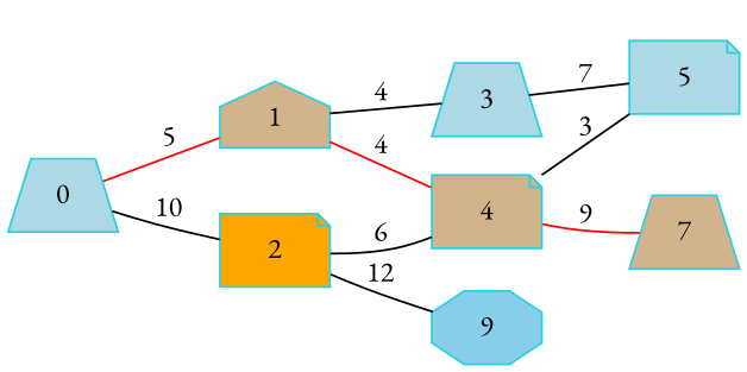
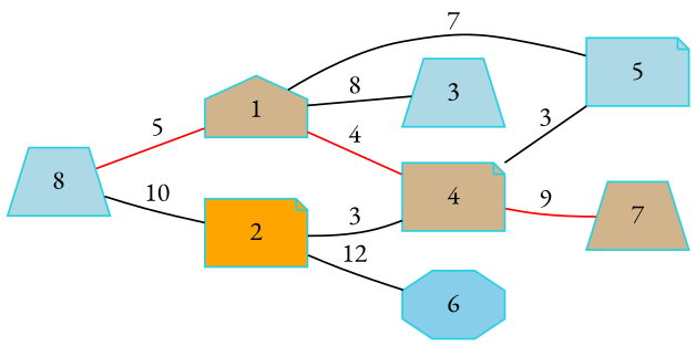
  strict graph {
    fontname="EB Garamond"
    rankdir=LR
    node [color="#28d1e0" fillcolor=tan fontname="EB Garamond" shape=trapezium style=filled]
    edge [fontname="EB Garamond"]
    1 [shape=house]
-   0 [fillcolor=lightblue]
+   0 [fillcolor=lightblue label=8]
    2 [fillcolor=orange shape=note]
    3 [fillcolor=lightblue]
    4 [shape=note]
-   6 [fillcolor=skyblue shape=octagon label=9]
+   6 [fillcolor=skyblue shape=octagon]
    5 [fillcolor=lightblue shape=note]
    7
-   1 -- 3 [label=4]
+   1 -- 3 [label=8]
    1 -- 4 [color=red label=4]
    0 -- 1 [color=red label=5]
    0 -- 2 [label=10]
-   2 -- 4 [label=6]
+   2 -- 4 [label=3]
    2 -- 6 [label=12]
-   3 -- 5 [label=7]
+   1 -- 5 [label=7]
    4 -- 5 [label=3]
    4 -- 7 [color=red label=9]
  }
